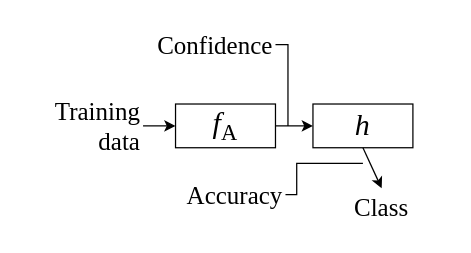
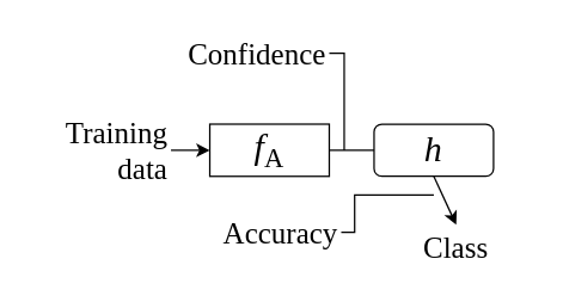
  <mxCell id="0" />
  <mxCell id="1" parent="0" />
  <mxCell id="2" value="Training data" style="text;html=1;align=right;verticalAlign=middle;whiteSpace=wrap;rounded=0;fontSize=20;fontFamily=Computer modern;" parent="1" vertex="1"><mxGeometry x="20" y="70" width="94" height="60" as="geometry" /></mxCell>
  <mxCell id="3" value="f&lt;span style=&quot;font-style: normal;&quot;&gt;&lt;sub style=&quot;&quot;&gt;&lt;font style=&quot;font-size: 18px;&quot; face=&quot;jsMath-cmsy10&quot;&gt;A&lt;/font&gt;&lt;/sub&gt;&lt;/span&gt;" style="rounded=0;whiteSpace=wrap;html=1;fillColor=none;fontSize=24;fontFamily=Computer modern;fontStyle=2" parent="1" vertex="1"><mxGeometry x="140" y="82.5" width="80" height="35" as="geometry" /></mxCell>
- <mxCell id="4" value="h" style="rounded=0;whiteSpace=wrap;html=1;fillColor=none;fontSize=24;fontFamily=Computer modern;fontStyle=2" parent="1" vertex="1"><mxGeometry x="250" y="82.5" width="80" height="35" as="geometry" /></mxCell>
+ <mxCell id="4" value="h" style="whiteSpace=wrap;html=1;fillColor=none;fontSize=24;fontFamily=Computer modern;fontStyle=2;rounded=1;" parent="1" vertex="1"><mxGeometry x="250" y="82.5" width="80" height="35" as="geometry" /></mxCell>
  <mxCell id="5" value="" style="endArrow=classic;html=1;rounded=0;exitX=1;exitY=0.5;exitDx=0;exitDy=0;entryX=0;entryY=0.5;entryDx=0;entryDy=0;" parent="1" source="2" target="3" edge="1"><mxGeometry width="50" height="50" relative="1" as="geometry"><mxPoint x="200" y="130" as="sourcePoint" /><mxPoint x="250" y="80" as="targetPoint" /></mxGeometry></mxCell>
- <mxCell id="6" value="" style="endArrow=classic;html=1;rounded=0;exitX=1;exitY=0.5;exitDx=0;exitDy=0;entryX=0;entryY=0.5;entryDx=0;entryDy=0;" parent="1" source="3" target="4" edge="1"><mxGeometry width="50" height="50" relative="1" as="geometry"><mxPoint x="104" y="110" as="sourcePoint" /><mxPoint x="150" y="110" as="targetPoint" /></mxGeometry></mxCell>
+ <mxCell id="6" value="" style="endArrow=none;html=1;rounded=0;exitX=1;exitY=0.5;exitDx=0;exitDy=0;entryX=0;entryY=0.5;entryDx=0;entryDy=0;" parent="1" source="3" target="4" edge="1"><mxGeometry width="50" height="50" relative="1" as="geometry"><mxPoint x="104" y="110" as="sourcePoint" /><mxPoint x="150" y="110" as="targetPoint" /></mxGeometry></mxCell>
  <mxCell id="7" value="" style="endArrow=classic;html=1;rounded=0;exitX=0.5;exitY=1;exitDx=0;exitDy=0;entryX=0.5;entryY=0;entryDx=0;entryDy=0;" parent="1" source="4" target="8" edge="1"><mxGeometry width="50" height="50" relative="1" as="geometry"><mxPoint x="300" y="50" as="sourcePoint" /><mxPoint x="290" y="150" as="targetPoint" /></mxGeometry></mxCell>
  <mxCell id="8" value="Class" style="text;html=1;align=center;verticalAlign=middle;whiteSpace=wrap;rounded=0;fontSize=20;fontFamily=Computer modern;" parent="1" vertex="1"><mxGeometry x="255" y="150" width="100" height="30" as="geometry" /></mxCell>
  <mxCell id="9" value="" style="endArrow=none;html=1;rounded=0;exitX=1;exitY=0.5;exitDx=0;exitDy=0;" parent="1" source="10" edge="1"><mxGeometry width="50" height="50" relative="1" as="geometry"><mxPoint x="230" y="140" as="sourcePoint" /><mxPoint x="230" y="100" as="targetPoint" /><Array as="points"><mxPoint x="230" y="35" /></Array></mxGeometry></mxCell>
  <mxCell id="10" value="Confidence" style="text;html=1;align=right;verticalAlign=middle;whiteSpace=wrap;rounded=0;fontSize=20;fontFamily=Computer modern;" parent="1" vertex="1"><mxGeometry x="106" y="20" width="114" height="30" as="geometry" /></mxCell>
  <mxCell id="11" value="Accuracy" style="text;html=1;align=right;verticalAlign=middle;whiteSpace=wrap;rounded=0;fontSize=20;fontFamily=Computer modern;" parent="1" vertex="1"><mxGeometry x="114" y="140" width="114" height="30" as="geometry" /></mxCell>
  <mxCell id="12" value="" style="endArrow=none;html=1;rounded=0;exitX=1;exitY=0.5;exitDx=0;exitDy=0;" parent="1" source="11" edge="1"><mxGeometry width="50" height="50" relative="1" as="geometry"><mxPoint x="200" y="140" as="sourcePoint" /><mxPoint x="290" y="130" as="targetPoint" /><Array as="points"><mxPoint x="237" y="155" /><mxPoint x="237" y="130" /></Array></mxGeometry></mxCell>
